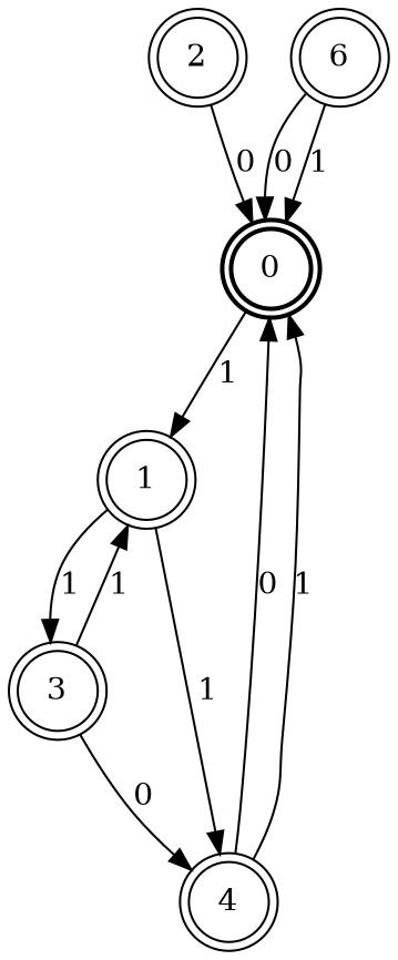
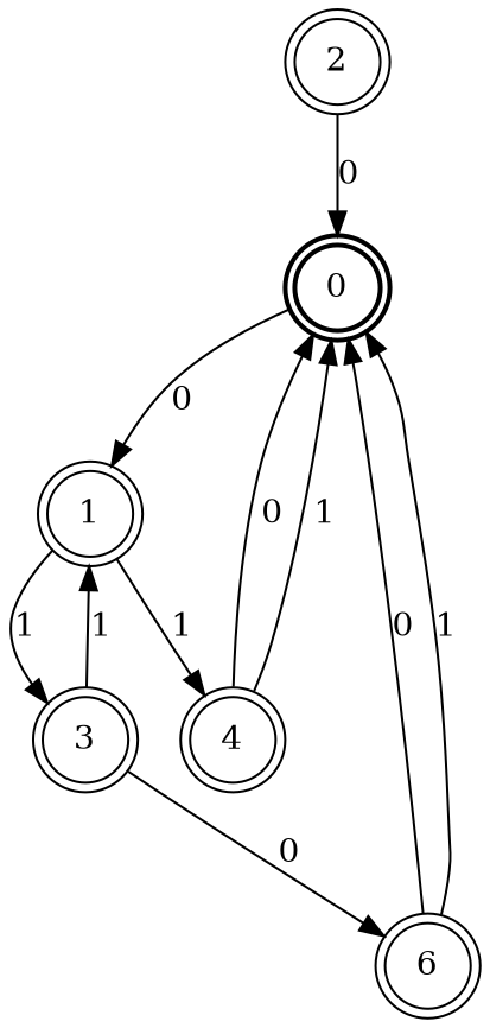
  digraph {
    node [peripheries=2 shape=circle]
    0 [style=bold]
    1
    3
    4
    2
    6
-   0 -> 1 [label=1]
+   0 -> 1 [label=0]
    1 -> 3 [label=1]
    1 -> 4 [label=1]
    3 -> 1 [label=1]
-   3 -> 4 [label=0]
+   3 -> 6 [label=0]
    4 -> 0 [label=0]
    4 -> 0 [label=1]
    2 -> 0 [label=0]
    6 -> 0 [label=0]
    6 -> 0 [label=1]
  }
